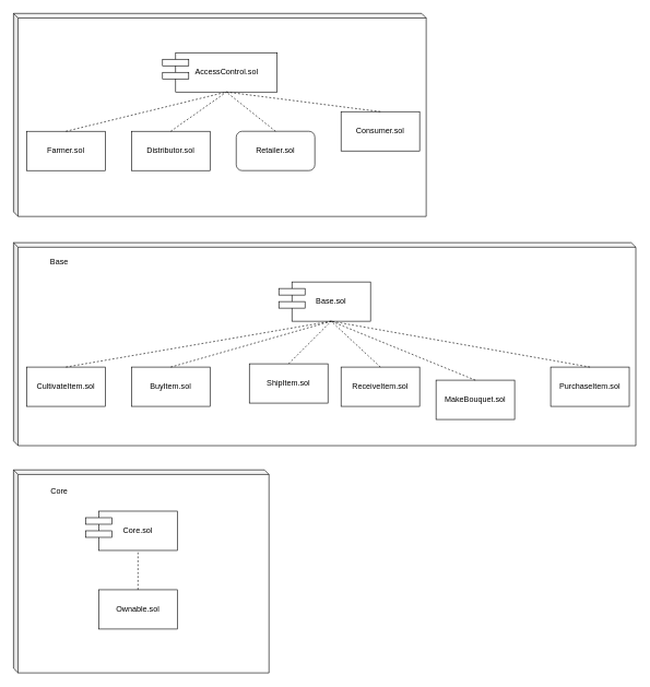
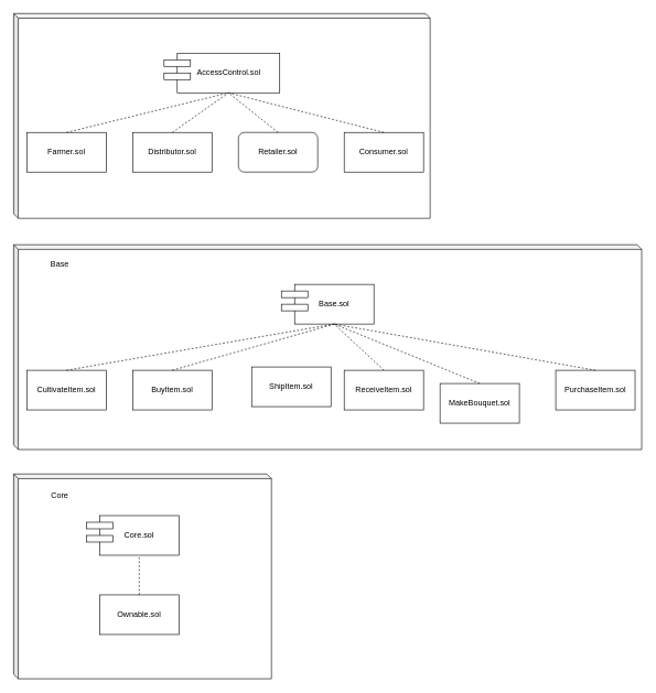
  <mxCell id="0" />
  <mxCell id="1" parent="0" />
  <mxCell id="2" value="" style="shape=cube;whiteSpace=wrap;html=1;boundedLbl=1;backgroundOutline=1;darkOpacity=0.05;darkOpacity2=0.1;size=7;" vertex="1" parent="1"><mxGeometry x="20" y="20" width="630" height="310" as="geometry" /></mxCell>
  <mxCell id="3" value="AccessControl.sol" style="rounded=0;whiteSpace=wrap;html=1;" vertex="1" parent="1"><mxGeometry x="267.5" y="80" width="155" height="60" as="geometry" /></mxCell>
  <mxCell id="4" value="" style="rounded=0;whiteSpace=wrap;html=1;" vertex="1" parent="1"><mxGeometry x="247.5" y="90" width="40" height="10" as="geometry" /></mxCell>
  <mxCell id="5" value="" style="rounded=0;whiteSpace=wrap;html=1;" vertex="1" parent="1"><mxGeometry x="247.5" y="110" width="40" height="10" as="geometry" /></mxCell>
  <mxCell id="6" value="Farmer.sol" style="rounded=0;whiteSpace=wrap;html=1;" vertex="1" parent="1"><mxGeometry x="40" y="200" width="120" height="60" as="geometry" /></mxCell>
  <mxCell id="7" value="Distributor.sol" style="rounded=0;whiteSpace=wrap;html=1;" vertex="1" parent="1"><mxGeometry x="200" y="200" width="120" height="60" as="geometry" /></mxCell>
  <mxCell id="8" value="Retailer.sol" style="whiteSpace=wrap;html=1;rounded=1;" vertex="1" parent="1"><mxGeometry x="360" y="200" width="120" height="60" as="geometry" /></mxCell>
- <mxCell id="9" value="Consumer.sol" style="rounded=0;whiteSpace=wrap;html=1;" vertex="1" parent="1"><mxGeometry x="520" y="170" width="120" height="60" as="geometry" /></mxCell>
+ <mxCell id="9" value="Consumer.sol" style="rounded=0;whiteSpace=wrap;html=1;" vertex="1" parent="1"><mxGeometry x="520" y="200" width="120" height="60" as="geometry" /></mxCell>
  <mxCell id="10" value="" style="endArrow=none;dashed=1;html=1;entryX=0.5;entryY=1;entryDx=0;entryDy=0;exitX=0.5;exitY=0;exitDx=0;exitDy=0;" edge="1" parent="1" source="6" target="3"><mxGeometry width="50" height="50" relative="1" as="geometry"><mxPoint x="20" y="400" as="sourcePoint" /><mxPoint x="70" y="350" as="targetPoint" /></mxGeometry></mxCell>
  <mxCell id="11" value="" style="endArrow=none;dashed=1;html=1;entryX=0.5;entryY=1;entryDx=0;entryDy=0;exitX=0.5;exitY=0;exitDx=0;exitDy=0;" edge="1" parent="1" source="7" target="3"><mxGeometry width="50" height="50" relative="1" as="geometry"><mxPoint x="20" y="400" as="sourcePoint" /><mxPoint x="70" y="350" as="targetPoint" /></mxGeometry></mxCell>
  <mxCell id="12" value="" style="endArrow=none;dashed=1;html=1;entryX=0.5;entryY=1;entryDx=0;entryDy=0;exitX=0.5;exitY=0;exitDx=0;exitDy=0;" edge="1" parent="1" source="8" target="3"><mxGeometry width="50" height="50" relative="1" as="geometry"><mxPoint x="20" y="400" as="sourcePoint" /><mxPoint x="70" y="350" as="targetPoint" /></mxGeometry></mxCell>
  <mxCell id="13" value="" style="endArrow=none;dashed=1;html=1;entryX=0.5;entryY=1;entryDx=0;entryDy=0;exitX=0.5;exitY=0;exitDx=0;exitDy=0;" edge="1" parent="1" source="9" target="3"><mxGeometry width="50" height="50" relative="1" as="geometry"><mxPoint x="20" y="400" as="sourcePoint" /><mxPoint x="70" y="350" as="targetPoint" /></mxGeometry></mxCell>
  <mxCell id="14" value="" style="shape=cube;whiteSpace=wrap;html=1;boundedLbl=1;backgroundOutline=1;darkOpacity=0.05;darkOpacity2=0.1;size=7;" vertex="1" parent="1"><mxGeometry x="20" y="370" width="950" height="310" as="geometry" /></mxCell>
  <mxCell id="15" value="CultivateItem.sol" style="rounded=0;whiteSpace=wrap;html=1;" vertex="1" parent="1"><mxGeometry x="40" y="560" width="120" height="60" as="geometry" /></mxCell>
  <mxCell id="16" value="BuyItem.sol" style="rounded=0;whiteSpace=wrap;html=1;" vertex="1" parent="1"><mxGeometry x="200" y="560" width="120" height="60" as="geometry" /></mxCell>
  <mxCell id="17" value="ShipItem.sol" style="rounded=0;whiteSpace=wrap;html=1;" vertex="1" parent="1"><mxGeometry x="380" y="555" width="120" height="60" as="geometry" /></mxCell>
  <mxCell id="18" value="Base" style="text;html=1;strokeColor=none;fillColor=none;align=center;verticalAlign=middle;whiteSpace=wrap;rounded=0;" vertex="1" parent="1"><mxGeometry x="40" y="390" width="100" height="20" as="geometry" /></mxCell>
  <mxCell id="19" value="ReceiveItem.sol" style="rounded=0;whiteSpace=wrap;html=1;" vertex="1" parent="1"><mxGeometry x="520" y="560" width="120" height="60" as="geometry" /></mxCell>
  <mxCell id="20" value="MakeBouquet.sol" style="rounded=0;whiteSpace=wrap;html=1;" vertex="1" parent="1"><mxGeometry x="665" y="580" width="120" height="60" as="geometry" /></mxCell>
  <mxCell id="21" value="PurchaseItem.sol" style="rounded=0;whiteSpace=wrap;html=1;" vertex="1" parent="1"><mxGeometry x="840" y="560" width="120" height="60" as="geometry" /></mxCell>
  <mxCell id="22" value="Base.sol" style="rounded=0;whiteSpace=wrap;html=1;" vertex="1" parent="1"><mxGeometry x="445" y="430" width="120" height="60" as="geometry" /></mxCell>
  <mxCell id="23" value="" style="rounded=0;whiteSpace=wrap;html=1;" vertex="1" parent="1"><mxGeometry x="425" y="440" width="40" height="10" as="geometry" /></mxCell>
  <mxCell id="24" value="" style="rounded=0;whiteSpace=wrap;html=1;" vertex="1" parent="1"><mxGeometry x="425" y="460" width="40" height="10" as="geometry" /></mxCell>
  <mxCell id="25" value="" style="endArrow=none;dashed=1;html=1;entryX=0.5;entryY=1;entryDx=0;entryDy=0;exitX=0.5;exitY=0;exitDx=0;exitDy=0;" edge="1" parent="1" source="15" target="22"><mxGeometry width="50" height="50" relative="1" as="geometry"><mxPoint x="305" y="475" as="sourcePoint" /><mxPoint x="365" y="505" as="targetPoint" /></mxGeometry></mxCell>
  <mxCell id="26" value="" style="endArrow=none;dashed=1;html=1;entryX=0.5;entryY=1;entryDx=0;entryDy=0;exitX=0.5;exitY=0;exitDx=0;exitDy=0;" edge="1" parent="1" source="16" target="22"><mxGeometry width="50" height="50" relative="1" as="geometry"><mxPoint x="110" y="570" as="sourcePoint" /><mxPoint x="515" y="500" as="targetPoint" /></mxGeometry></mxCell>
- <mxCell id="27" value="" style="endArrow=none;dashed=1;html=1;entryX=0.5;entryY=1;entryDx=0;entryDy=0;exitX=0.5;exitY=0;exitDx=0;exitDy=0;" edge="1" parent="1" source="17" target="22"><mxGeometry width="50" height="50" relative="1" as="geometry"><mxPoint x="270" y="570" as="sourcePoint" /><mxPoint x="515" y="500" as="targetPoint" /></mxGeometry></mxCell>
  <mxCell id="28" value="" style="endArrow=none;dashed=1;html=1;entryX=0.5;entryY=1;entryDx=0;entryDy=0;exitX=0.5;exitY=0;exitDx=0;exitDy=0;" edge="1" parent="1" source="19" target="22"><mxGeometry width="50" height="50" relative="1" as="geometry"><mxPoint x="430" y="570" as="sourcePoint" /><mxPoint x="515" y="500" as="targetPoint" /></mxGeometry></mxCell>
  <mxCell id="29" value="" style="endArrow=none;dashed=1;html=1;entryX=0.5;entryY=1;entryDx=0;entryDy=0;exitX=0.5;exitY=0;exitDx=0;exitDy=0;" edge="1" parent="1" source="20" target="22"><mxGeometry width="50" height="50" relative="1" as="geometry"><mxPoint x="590" y="570" as="sourcePoint" /><mxPoint x="515" y="500" as="targetPoint" /></mxGeometry></mxCell>
  <mxCell id="30" value="" style="endArrow=none;dashed=1;html=1;entryX=0.5;entryY=1;entryDx=0;entryDy=0;exitX=0.5;exitY=0;exitDx=0;exitDy=0;" edge="1" parent="1" source="21" target="22"><mxGeometry width="50" height="50" relative="1" as="geometry"><mxPoint x="750" y="570" as="sourcePoint" /><mxPoint x="515" y="500" as="targetPoint" /></mxGeometry></mxCell>
  <mxCell id="31" value="" style="shape=cube;whiteSpace=wrap;html=1;boundedLbl=1;backgroundOutline=1;darkOpacity=0.05;darkOpacity2=0.1;size=7;" vertex="1" parent="1"><mxGeometry x="20" y="717" width="390" height="310" as="geometry" /></mxCell>
  <mxCell id="32" value="Core" style="text;html=1;strokeColor=none;fillColor=none;align=center;verticalAlign=middle;whiteSpace=wrap;rounded=0;" vertex="1" parent="1"><mxGeometry x="40" y="740" width="100" height="20" as="geometry" /></mxCell>
  <mxCell id="33" value="Core.sol" style="rounded=0;whiteSpace=wrap;html=1;" vertex="1" parent="1"><mxGeometry x="150" y="780" width="120" height="60" as="geometry" /></mxCell>
  <mxCell id="34" value="" style="rounded=0;whiteSpace=wrap;html=1;" vertex="1" parent="1"><mxGeometry x="130" y="790" width="40" height="10" as="geometry" /></mxCell>
  <mxCell id="35" value="" style="rounded=0;whiteSpace=wrap;html=1;" vertex="1" parent="1"><mxGeometry x="130" y="810" width="40" height="10" as="geometry" /></mxCell>
  <mxCell id="36" value="Ownable.sol" style="rounded=0;whiteSpace=wrap;html=1;" vertex="1" parent="1"><mxGeometry x="150" y="900" width="120" height="60" as="geometry" /></mxCell>
  <mxCell id="37" value="" style="endArrow=none;dashed=1;html=1;entryX=0.5;entryY=1;entryDx=0;entryDy=0;exitX=0.5;exitY=0;exitDx=0;exitDy=0;" edge="1" parent="1" source="36" target="33"><mxGeometry width="50" height="50" relative="1" as="geometry"><mxPoint x="20" y="1100" as="sourcePoint" /><mxPoint x="70" y="1050" as="targetPoint" /></mxGeometry></mxCell>
